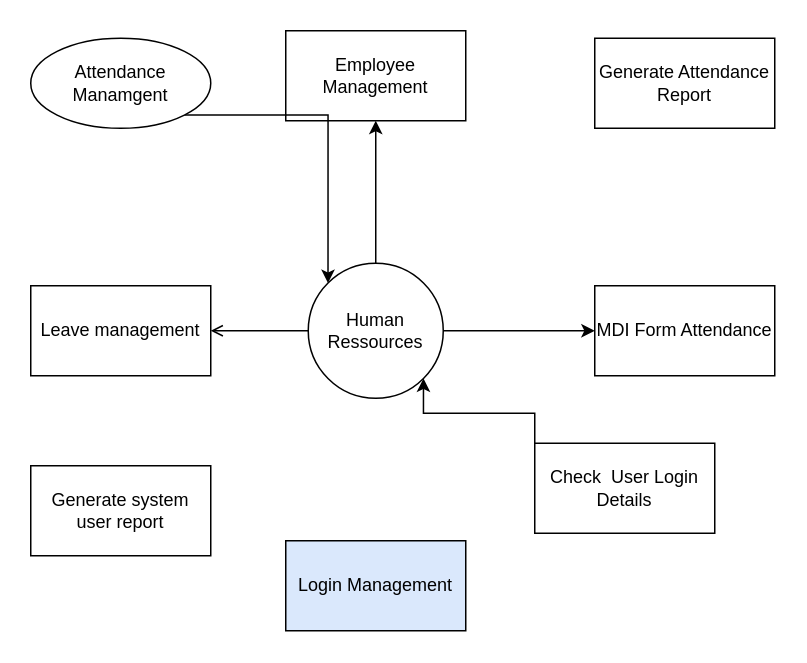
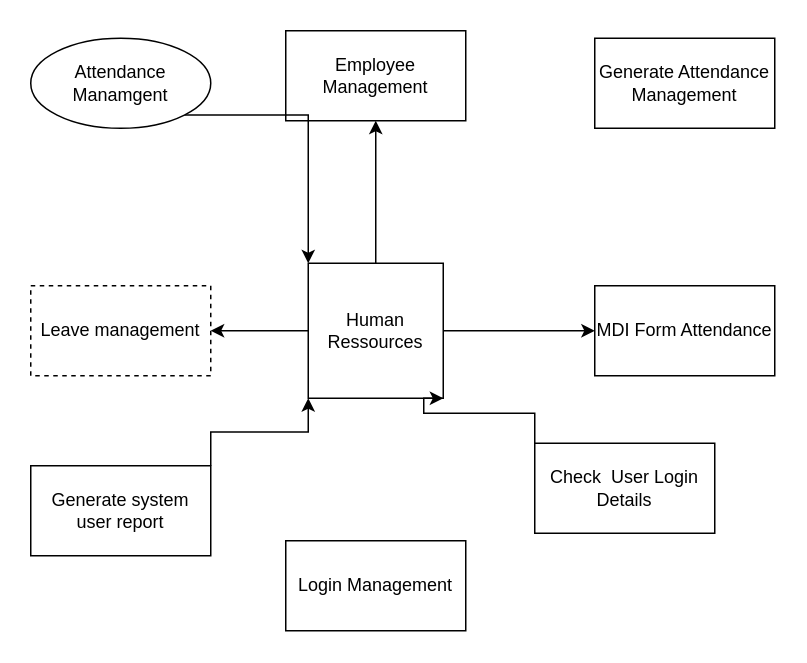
  <mxCell id="0" />
  <mxCell id="1" parent="0" />
  <mxCell id="2" value="" style="edgeStyle=orthogonalEdgeStyle;rounded=0;orthogonalLoop=1;jettySize=auto;html=1;" edge="1" parent="1" source="5" target="6"><mxGeometry relative="1" as="geometry" /></mxCell>
- <mxCell id="3" value="" style="edgeStyle=orthogonalEdgeStyle;rounded=0;orthogonalLoop=1;jettySize=auto;html=1;endArrow=open;" edge="1" parent="1" source="5" target="7"><mxGeometry relative="1" as="geometry" /></mxCell>
+ <mxCell id="3" value="" style="edgeStyle=orthogonalEdgeStyle;rounded=0;orthogonalLoop=1;jettySize=auto;html=1;" edge="1" parent="1" source="5" target="7"><mxGeometry relative="1" as="geometry" /></mxCell>
  <mxCell id="4" style="edgeStyle=orthogonalEdgeStyle;rounded=0;orthogonalLoop=1;jettySize=auto;html=1;exitX=1;exitY=0.5;exitDx=0;exitDy=0;entryX=0;entryY=0.5;entryDx=0;entryDy=0;" edge="1" parent="1" source="5" target="8"><mxGeometry relative="1" as="geometry" /></mxCell>
- <mxCell id="5" value="Human Ressources" style="ellipse;whiteSpace=wrap;html=1;aspect=fixed;" vertex="1" parent="1"><mxGeometry x="205" y="175" width="90" height="90" as="geometry" /></mxCell>
+ <mxCell id="5" value="Human Ressources" style="whiteSpace=wrap;html=1;aspect=fixed;rounded=0;" vertex="1" parent="1"><mxGeometry x="205" y="175" width="90" height="90" as="geometry" /></mxCell>
  <mxCell id="6" value="Employee Management" style="whiteSpace=wrap;html=1;" vertex="1" parent="1"><mxGeometry x="190" y="20" width="120" height="60" as="geometry" /></mxCell>
- <mxCell id="7" value="Leave management" style="whiteSpace=wrap;html=1;" vertex="1" parent="1"><mxGeometry x="20" y="190" width="120" height="60" as="geometry" /></mxCell>
+ <mxCell id="7" value="Leave management" style="whiteSpace=wrap;html=1;dashed=1;" vertex="1" parent="1"><mxGeometry x="20" y="190" width="120" height="60" as="geometry" /></mxCell>
  <mxCell id="8" value="MDI Form Attendance" style="whiteSpace=wrap;html=1;" vertex="1" parent="1"><mxGeometry x="396" y="190" width="120" height="60" as="geometry" /></mxCell>
- <mxCell id="9" value="Login Management" style="whiteSpace=wrap;html=1;fillColor=#dae8fc;" vertex="1" parent="1"><mxGeometry x="190" y="360" width="120" height="60" as="geometry" /></mxCell>
+ <mxCell id="9" value="Login Management" style="whiteSpace=wrap;html=1;" vertex="1" parent="1"><mxGeometry x="190" y="360" width="120" height="60" as="geometry" /></mxCell>
  <mxCell id="10" style="edgeStyle=orthogonalEdgeStyle;rounded=0;orthogonalLoop=1;jettySize=auto;html=1;exitX=1;exitY=1;exitDx=0;exitDy=0;entryX=0;entryY=0;entryDx=0;entryDy=0;" edge="1" parent="1" source="11" target="5"><mxGeometry relative="1" as="geometry" /></mxCell>
  <mxCell id="11" value="Attendance Manamgent" style="ellipse;whiteSpace=wrap;html=1;" vertex="1" parent="1"><mxGeometry x="20" y="25" width="120" height="60" as="geometry" /></mxCell>
- <mxCell id="12" value="Generate Attendance Report" style="whiteSpace=wrap;html=1;" vertex="1" parent="1"><mxGeometry x="396" y="25" width="120" height="60" as="geometry" /></mxCell>
+ <mxCell id="12" value="Generate Attendance Management" style="whiteSpace=wrap;html=1;" vertex="1" parent="1"><mxGeometry x="396" y="25" width="120" height="60" as="geometry" /></mxCell>
+ <mxCell id="13" style="edgeStyle=orthogonalEdgeStyle;rounded=0;orthogonalLoop=1;jettySize=auto;html=1;exitX=1;exitY=0;exitDx=0;exitDy=0;entryX=0;entryY=1;entryDx=0;entryDy=0;" edge="1" parent="1" source="14" target="5"><mxGeometry relative="1" as="geometry" /></mxCell>
  <mxCell id="14" value="Generate system user report" style="whiteSpace=wrap;html=1;" vertex="1" parent="1"><mxGeometry x="20" y="310" width="120" height="60" as="geometry" /></mxCell>
  <mxCell id="15" style="edgeStyle=orthogonalEdgeStyle;rounded=0;orthogonalLoop=1;jettySize=auto;html=1;exitX=0;exitY=0;exitDx=0;exitDy=0;entryX=1;entryY=1;entryDx=0;entryDy=0;" edge="1" parent="1" source="16" target="5"><mxGeometry relative="1" as="geometry"><Array as="points"><mxPoint x="356" y="275" /><mxPoint x="282" y="275" /></Array></mxGeometry></mxCell>
  <mxCell id="16" value="Check&amp;nbsp; User Login Details" style="whiteSpace=wrap;html=1;" vertex="1" parent="1"><mxGeometry x="356" y="295" width="120" height="60" as="geometry" /></mxCell>
